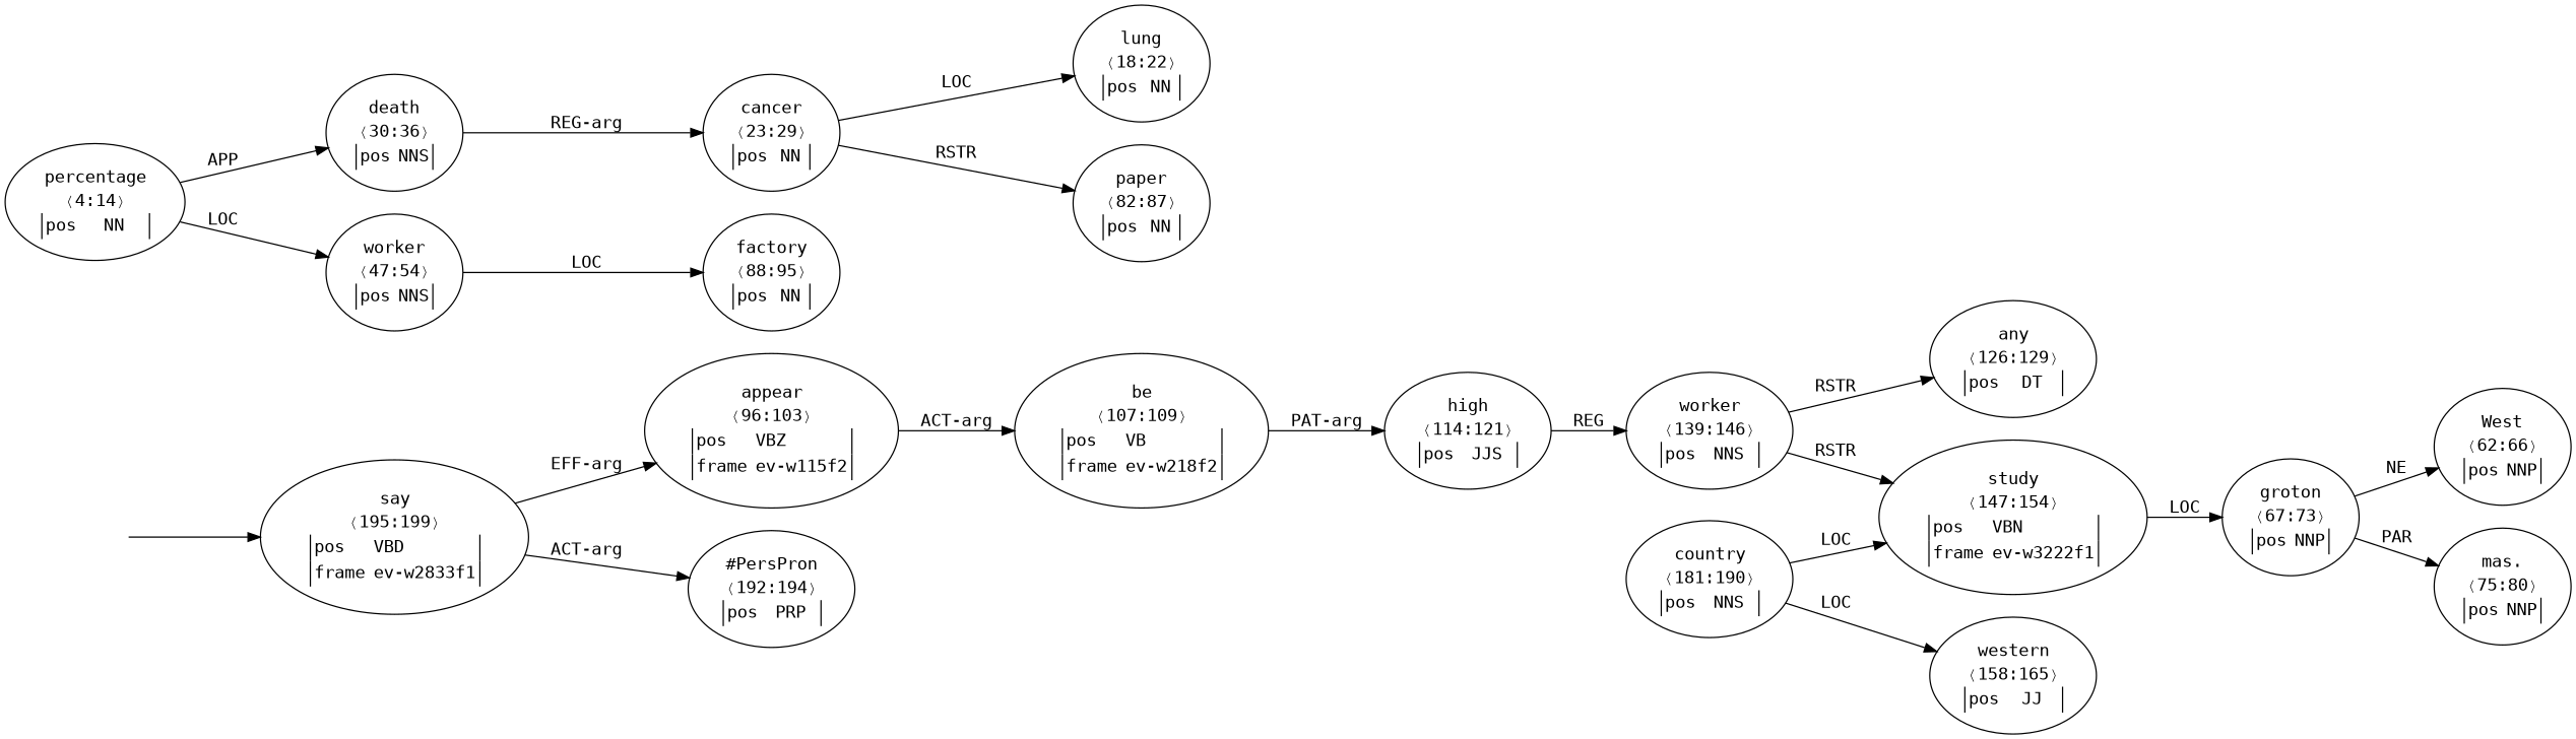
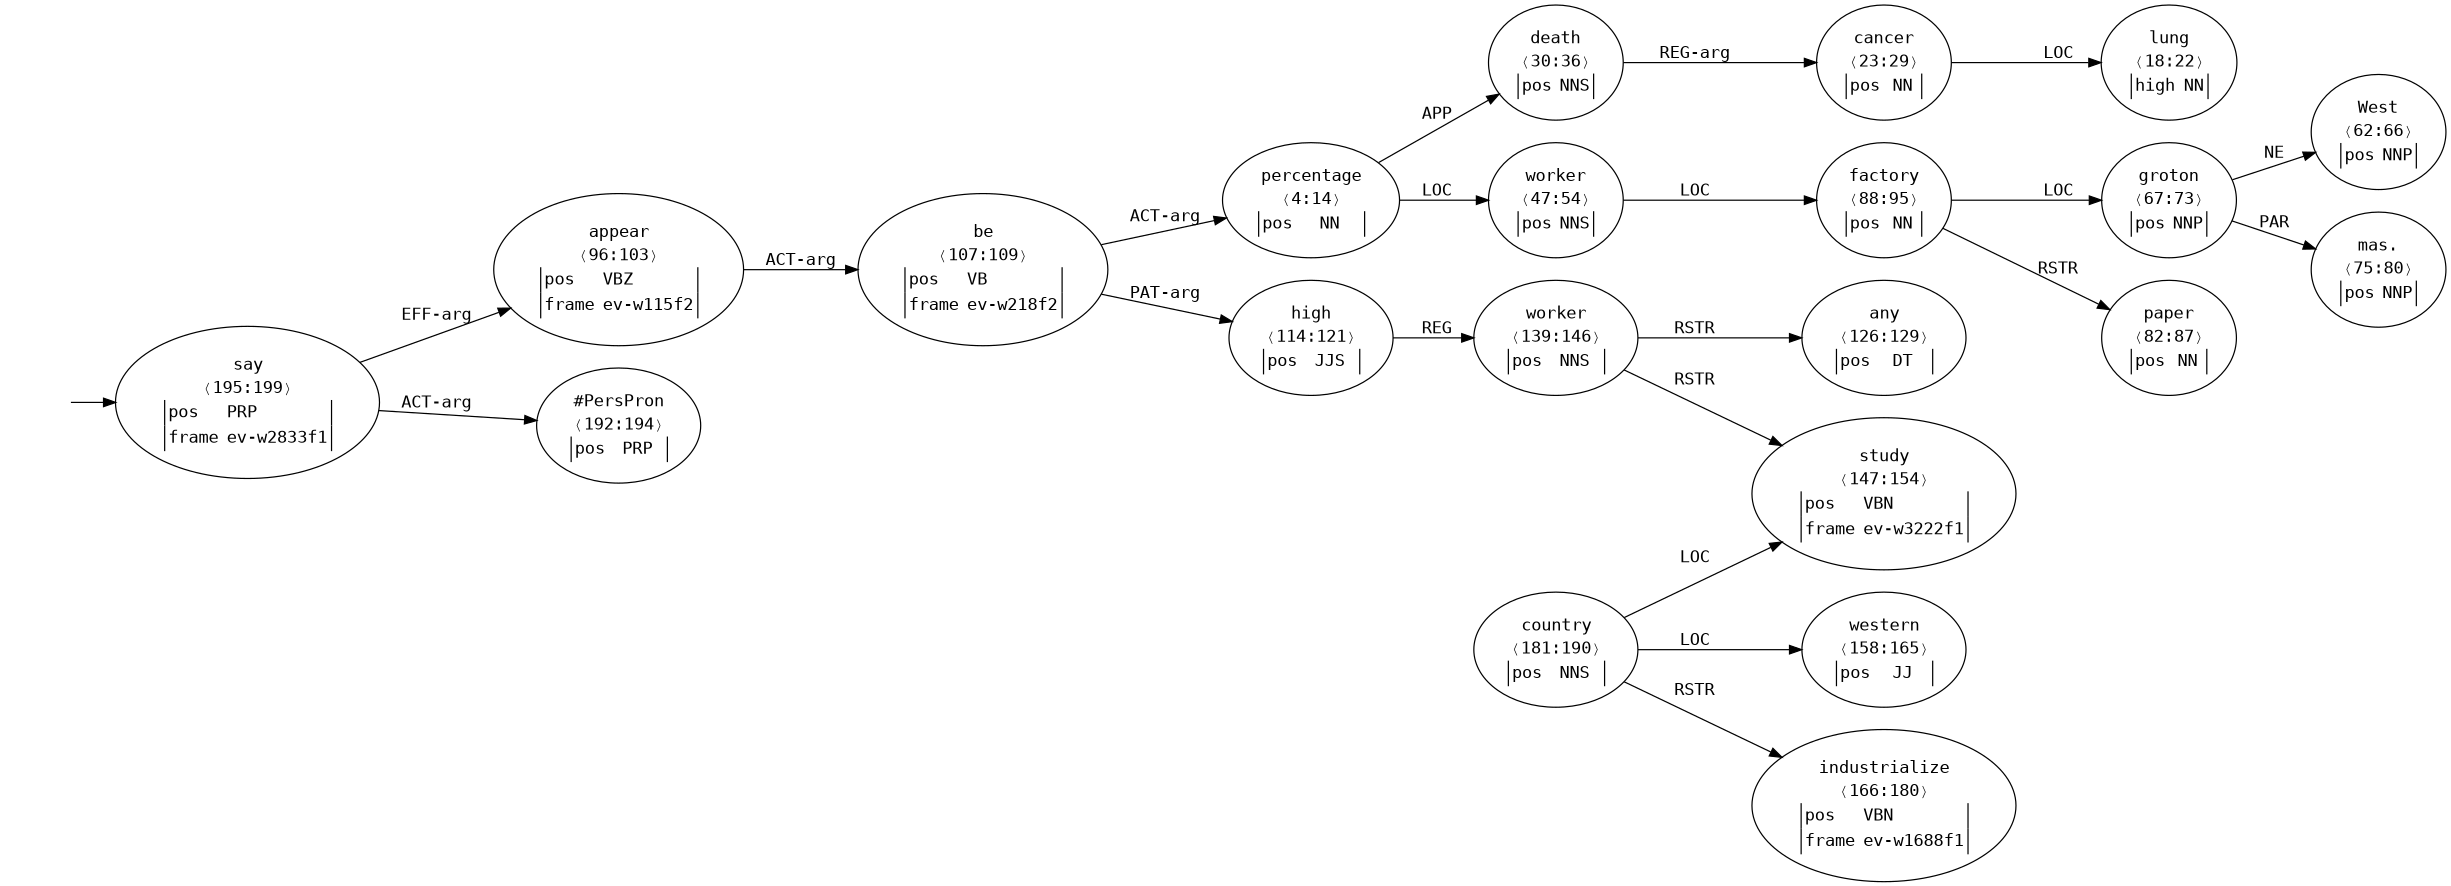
  digraph {
    fontname="DejaVu Sans Mono"
    rankdir=LR
    node [fontname="DejaVu Sans Mono"]
    edge [fontname="DejaVu Sans Mono"]
    top [style=invis]
-   n2 [label=<<table align="center" border="0" cellspacing="0"><tr><td colspan="2">say</td></tr><tr><td colspan="2">〈195:199〉</td></tr><tr><td sides="l" border="1" align="left">pos</td><td sides="r" border="1" align="left">VBD</td></tr><tr><td sides="l" border="1" align="left">frame</td><td sides="r" border="1" align="left">ev-w2833f1</td></tr></table>>]
+   n2 [label=<<table align="center" border="0" cellspacing="0"><tr><td colspan="2">say</td></tr><tr><td colspan="2">〈195:199〉</td></tr><tr><td sides="l" border="1" align="left">pos</td><td sides="r" border="1" align="left">PRP</td></tr><tr><td sides="l" border="1" align="left">frame</td><td sides="r" border="1" align="left">ev-w2833f1</td></tr></table>>]
    n3 [label=<<table align="center" border="0" cellspacing="0"><tr><td colspan="2">appear</td></tr><tr><td colspan="2">〈96:103〉</td></tr><tr><td sides="l" border="1" align="left">pos</td><td sides="r" border="1" align="left">VBZ</td></tr><tr><td sides="l" border="1" align="left">frame</td><td sides="r" border="1" align="left">ev-w115f2</td></tr></table>>]
    n4 [label=<<table align="center" border="0" cellspacing="0"><tr><td colspan="2">#PersPron</td></tr><tr><td colspan="2">〈192:194〉</td></tr><tr><td sides="l" border="1" align="left">pos</td><td sides="r" border="1" align="left">PRP</td></tr></table>>]
    n5 [label=<<table align="center" border="0" cellspacing="0"><tr><td colspan="2">be</td></tr><tr><td colspan="2">〈107:109〉</td></tr><tr><td sides="l" border="1" align="left">pos</td><td sides="r" border="1" align="left">VB</td></tr><tr><td sides="l" border="1" align="left">frame</td><td sides="r" border="1" align="left">ev-w218f2</td></tr></table>>]
    n6 [label=<<table align="center" border="0" cellspacing="0"><tr><td colspan="2">percentage</td></tr><tr><td colspan="2">〈4:14〉</td></tr><tr><td sides="l" border="1" align="left">pos</td><td sides="r" border="1" align="left">NN</td></tr></table>>]
    n7 [label=<<table align="center" border="0" cellspacing="0"><tr><td colspan="2">death</td></tr><tr><td colspan="2">〈30:36〉</td></tr><tr><td sides="l" border="1" align="left">pos</td><td sides="r" border="1" align="left">NNS</td></tr></table>>]
    n8 [label=<<table align="center" border="0" cellspacing="0"><tr><td colspan="2">worker</td></tr><tr><td colspan="2">〈47:54〉</td></tr><tr><td sides="l" border="1" align="left">pos</td><td sides="r" border="1" align="left">NNS</td></tr></table>>]
    n9 [label=<<table align="center" border="0" cellspacing="0"><tr><td colspan="2">cancer</td></tr><tr><td colspan="2">〈23:29〉</td></tr><tr><td sides="l" border="1" align="left">pos</td><td sides="r" border="1" align="left">NN</td></tr></table>>]
    n10 [label=<<table align="center" border="0" cellspacing="0"><tr><td colspan="2">factory</td></tr><tr><td colspan="2">〈88:95〉</td></tr><tr><td sides="l" border="1" align="left">pos</td><td sides="r" border="1" align="left">NN</td></tr></table>>]
-   n11 [label=<<table align="center" border="0" cellspacing="0"><tr><td colspan="2">lung</td></tr><tr><td colspan="2">〈18:22〉</td></tr><tr><td sides="l" border="1" align="left">pos</td><td sides="r" border="1" align="left">NN</td></tr></table>>]
+   n11 [label=<<table align="center" border="0" cellspacing="0"><tr><td colspan="2">lung</td></tr><tr><td colspan="2">〈18:22〉</td></tr><tr><td sides="l" border="1" align="left">high</td><td sides="r" border="1" align="left">NN</td></tr></table>>]
    n12 [label=<<table align="center" border="0" cellspacing="0"><tr><td colspan="2">groton</td></tr><tr><td colspan="2">〈67:73〉</td></tr><tr><td sides="l" border="1" align="left">pos</td><td sides="r" border="1" align="left">NNP</td></tr></table>>]
    n13 [label=<<table align="center" border="0" cellspacing="0"><tr><td colspan="2">paper</td></tr><tr><td colspan="2">〈82:87〉</td></tr><tr><td sides="l" border="1" align="left">pos</td><td sides="r" border="1" align="left">NN</td></tr></table>>]
    n14 [label=<<table align="center" border="0" cellspacing="0"><tr><td colspan="2">West</td></tr><tr><td colspan="2">〈62:66〉</td></tr><tr><td sides="l" border="1" align="left">pos</td><td sides="r" border="1" align="left">NNP</td></tr></table>>]
    n15 [label=<<table align="center" border="0" cellspacing="0"><tr><td colspan="2">mas.</td></tr><tr><td colspan="2">〈75:80〉</td></tr><tr><td sides="l" border="1" align="left">pos</td><td sides="r" border="1" align="left">NNP</td></tr></table>>]
    n16 [label=<<table align="center" border="0" cellspacing="0"><tr><td colspan="2">high</td></tr><tr><td colspan="2">〈114:121〉</td></tr><tr><td sides="l" border="1" align="left">pos</td><td sides="r" border="1" align="left">JJS</td></tr></table>>]
    n17 [label=<<table align="center" border="0" cellspacing="0"><tr><td colspan="2">worker</td></tr><tr><td colspan="2">〈139:146〉</td></tr><tr><td sides="l" border="1" align="left">pos</td><td sides="r" border="1" align="left">NNS</td></tr></table>>]
    n18 [label=<<table align="center" border="0" cellspacing="0"><tr><td colspan="2">any</td></tr><tr><td colspan="2">〈126:129〉</td></tr><tr><td sides="l" border="1" align="left">pos</td><td sides="r" border="1" align="left">DT</td></tr></table>>]
    n19 [label=<<table align="center" border="0" cellspacing="0"><tr><td colspan="2">study</td></tr><tr><td colspan="2">〈147:154〉</td></tr><tr><td sides="l" border="1" align="left">pos</td><td sides="r" border="1" align="left">VBN</td></tr><tr><td sides="l" border="1" align="left">frame</td><td sides="r" border="1" align="left">ev-w3222f1</td></tr></table>>]
    n20 [label=<<table align="center" border="0" cellspacing="0"><tr><td colspan="2">country</td></tr><tr><td colspan="2">〈181:190〉</td></tr><tr><td sides="l" border="1" align="left">pos</td><td sides="r" border="1" align="left">NNS</td></tr></table>>]
    n21 [label=<<table align="center" border="0" cellspacing="0"><tr><td colspan="2">western</td></tr><tr><td colspan="2">〈158:165〉</td></tr><tr><td sides="l" border="1" align="left">pos</td><td sides="r" border="1" align="left">JJ</td></tr></table>>]
+   n22 [label=<<table align="center" border="0" cellspacing="0"><tr><td colspan="2">industrialize</td></tr><tr><td colspan="2">〈166:180〉</td></tr><tr><td sides="l" border="1" align="left">pos</td><td sides="r" border="1" align="left">VBN</td></tr><tr><td sides="l" border="1" align="left">frame</td><td sides="r" border="1" align="left">ev-w1688f1</td></tr></table>>]
    top -> n2
    n2 -> n3 [label="EFF-arg"]
    n2 -> n4 [label="ACT-arg"]
    n3 -> n5 [label="ACT-arg"]
+   n5 -> n6 [label="ACT-arg"]
    n5 -> n16 [label="PAT-arg"]
    n6 -> n7 [label=APP]
    n6 -> n8 [label=LOC]
    n7 -> n9 [label="REG-arg"]
    n8 -> n10 [label=LOC]
    n9 -> n11 [label=LOC]
-   n19 -> n12 [label=LOC]
-   n9 -> n13 [label=RSTR]
+   n10 -> n12 [label=LOC]
+   n10 -> n13 [label=RSTR]
    n12 -> n14 [label=NE]
    n12 -> n15 [label=PAR]
    n16 -> n17 [label=REG]
    n17 -> n18 [label=RSTR]
    n17 -> n19 [label=RSTR]
    n20 -> n19 [label=LOC]
    n20 -> n21 [label=LOC]
+   n20 -> n22 [label=RSTR]
  }
